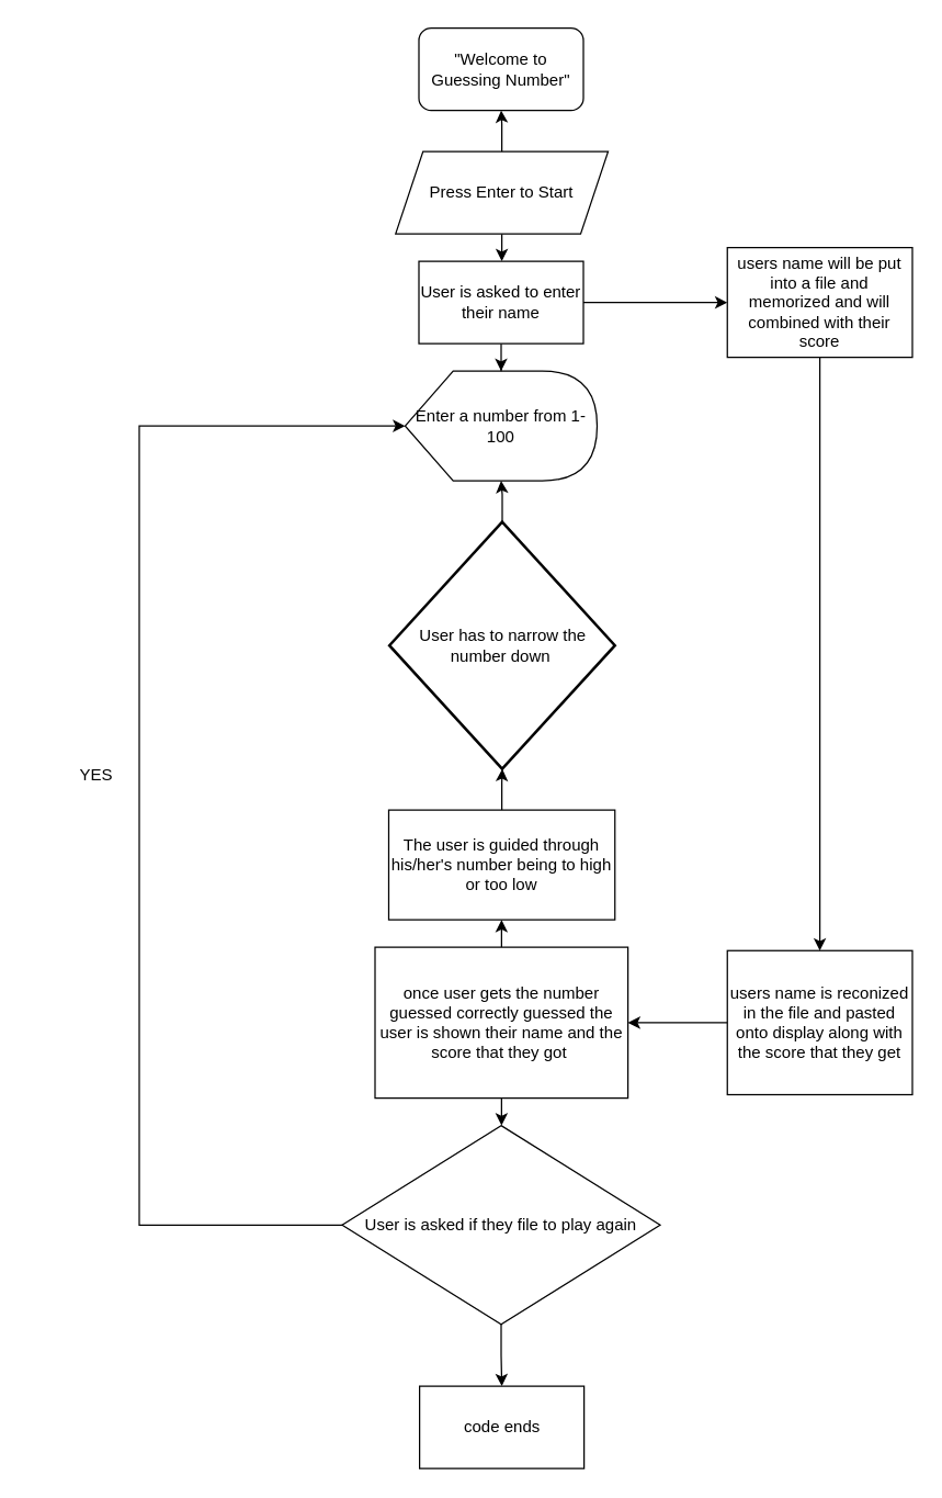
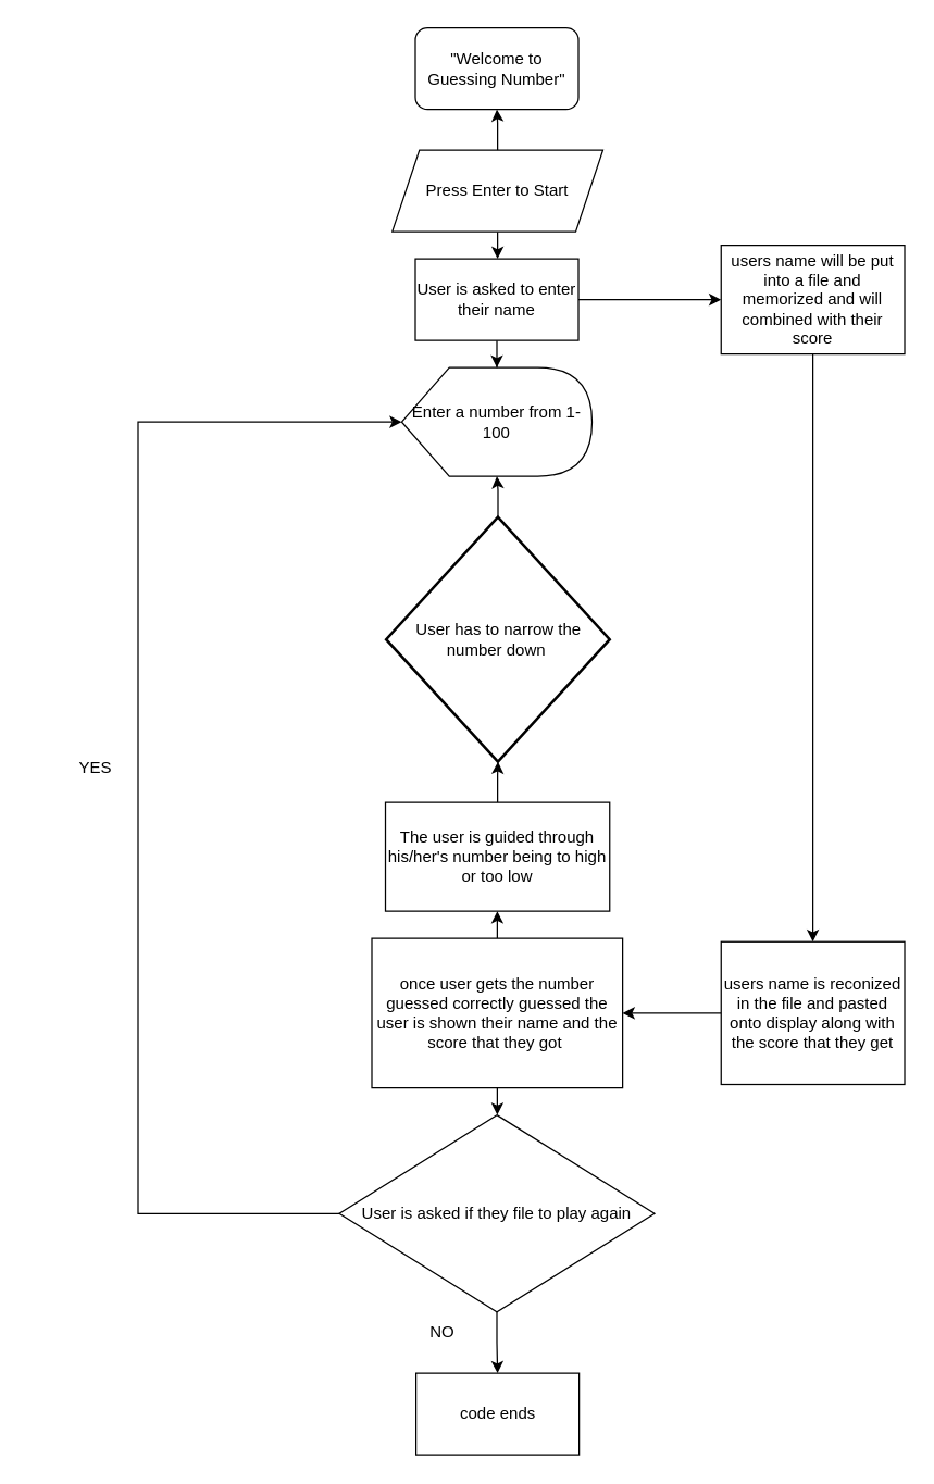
  <mxCell id="0" />
  <mxCell id="1" parent="0" />
  <mxCell id="2" value="&quot;Welcome to Guessing Number&quot;" style="rounded=1;whiteSpace=wrap;html=1;" vertex="1" parent="1"><mxGeometry x="305" y="20" width="120" height="60" as="geometry" /></mxCell>
  <mxCell id="3" value="" style="edgeStyle=orthogonalEdgeStyle;rounded=0;orthogonalLoop=1;jettySize=auto;html=1;" edge="1" parent="1" source="5" target="2"><mxGeometry relative="1" as="geometry" /></mxCell>
  <mxCell id="4" value="" style="edgeStyle=orthogonalEdgeStyle;rounded=0;orthogonalLoop=1;jettySize=auto;html=1;" edge="1" parent="1" source="5" target="16"><mxGeometry relative="1" as="geometry" /></mxCell>
  <mxCell id="5" value="Press Enter to Start" style="shape=parallelogram;perimeter=parallelogramPerimeter;whiteSpace=wrap;html=1;fixedSize=1;" vertex="1" parent="1"><mxGeometry x="288" y="110" width="155" height="60" as="geometry" /></mxCell>
  <mxCell id="6" value="Enter a number from 1-100" style="shape=display;whiteSpace=wrap;html=1;" vertex="1" parent="1"><mxGeometry x="295" y="270" width="140" height="80" as="geometry" /></mxCell>
  <mxCell id="7" value="" style="edgeStyle=orthogonalEdgeStyle;rounded=0;orthogonalLoop=1;jettySize=auto;html=1;" edge="1" parent="1" source="8" target="6"><mxGeometry relative="1" as="geometry" /></mxCell>
  <mxCell id="8" value="User has to narrow the number down&amp;nbsp;" style="strokeWidth=2;html=1;shape=mxgraph.flowchart.decision;whiteSpace=wrap;" vertex="1" parent="1"><mxGeometry x="283.5" y="380" width="164.5" height="180" as="geometry" /></mxCell>
  <mxCell id="9" value="" style="edgeStyle=orthogonalEdgeStyle;rounded=0;orthogonalLoop=1;jettySize=auto;html=1;" edge="1" parent="1" source="10" target="8"><mxGeometry relative="1" as="geometry" /></mxCell>
  <mxCell id="10" value="The user is guided through his/her's number being to high or too low" style="rounded=0;whiteSpace=wrap;html=1;" vertex="1" parent="1"><mxGeometry x="283" y="590" width="165" height="80" as="geometry" /></mxCell>
  <mxCell id="11" value="" style="edgeStyle=orthogonalEdgeStyle;rounded=0;orthogonalLoop=1;jettySize=auto;html=1;" edge="1" parent="1" source="13" target="10"><mxGeometry relative="1" as="geometry" /></mxCell>
  <mxCell id="12" value="" style="edgeStyle=orthogonalEdgeStyle;rounded=0;orthogonalLoop=1;jettySize=auto;html=1;" edge="1" parent="1" source="13" target="23"><mxGeometry relative="1" as="geometry" /></mxCell>
  <mxCell id="13" value="once user gets the number guessed correctly guessed the user is shown their name and the score that they got&amp;nbsp;" style="rounded=0;whiteSpace=wrap;html=1;" vertex="1" parent="1"><mxGeometry x="273" y="690" width="184.5" height="110" as="geometry" /></mxCell>
  <mxCell id="14" value="" style="edgeStyle=orthogonalEdgeStyle;rounded=0;orthogonalLoop=1;jettySize=auto;html=1;" edge="1" parent="1" source="16" target="6"><mxGeometry relative="1" as="geometry" /></mxCell>
  <mxCell id="15" value="" style="edgeStyle=orthogonalEdgeStyle;rounded=0;orthogonalLoop=1;jettySize=auto;html=1;" edge="1" parent="1" source="16" target="18"><mxGeometry relative="1" as="geometry" /></mxCell>
  <mxCell id="16" value="User is asked to enter their name" style="rounded=0;whiteSpace=wrap;html=1;" vertex="1" parent="1"><mxGeometry x="305" y="190" width="120" height="60" as="geometry" /></mxCell>
  <mxCell id="17" value="" style="edgeStyle=orthogonalEdgeStyle;rounded=0;orthogonalLoop=1;jettySize=auto;html=1;" edge="1" parent="1" source="18" target="20"><mxGeometry relative="1" as="geometry" /></mxCell>
  <mxCell id="18" value="users name will be put into a file and memorized and will combined with their score" style="whiteSpace=wrap;html=1;rounded=0;" vertex="1" parent="1"><mxGeometry x="530" y="180" width="135" height="80" as="geometry" /></mxCell>
  <mxCell id="19" value="" style="edgeStyle=orthogonalEdgeStyle;rounded=0;orthogonalLoop=1;jettySize=auto;html=1;" edge="1" parent="1" source="20" target="13"><mxGeometry relative="1" as="geometry" /></mxCell>
  <mxCell id="20" value="users name is reconized in the file and pasted onto display along with the score that they get" style="whiteSpace=wrap;html=1;rounded=0;" vertex="1" parent="1"><mxGeometry x="530" y="692.5" width="135" height="105" as="geometry" /></mxCell>
  <mxCell id="21" value="" style="edgeStyle=orthogonalEdgeStyle;rounded=0;orthogonalLoop=1;jettySize=auto;html=1;entryX=0;entryY=0.5;entryDx=0;entryDy=0;entryPerimeter=0;" edge="1" parent="1" source="23" target="6"><mxGeometry relative="1" as="geometry"><mxPoint x="100" y="310" as="targetPoint" /><Array as="points"><mxPoint x="101" y="893" /><mxPoint x="101" y="310" /></Array></mxGeometry></mxCell>
  <mxCell id="22" value="" style="edgeStyle=orthogonalEdgeStyle;rounded=0;orthogonalLoop=1;jettySize=auto;html=1;" edge="1" parent="1" source="23" target="25"><mxGeometry relative="1" as="geometry" /></mxCell>
  <mxCell id="23" value="User is asked if they file to play again" style="rhombus;whiteSpace=wrap;html=1;rounded=0;" vertex="1" parent="1"><mxGeometry x="249" y="820" width="232" height="145" as="geometry" /></mxCell>
  <mxCell id="24" value="YES" style="text;html=1;align=center;verticalAlign=middle;whiteSpace=wrap;rounded=0;" vertex="1" parent="1"><mxGeometry x="20" y="530" width="100" height="70" as="geometry" /></mxCell>
  <mxCell id="25" value="code ends" style="whiteSpace=wrap;html=1;rounded=0;" vertex="1" parent="1"><mxGeometry x="305.5" y="1010" width="120" height="60" as="geometry" /></mxCell>
+ <mxCell id="26" value="NO" style="text;html=1;align=center;verticalAlign=middle;whiteSpace=wrap;rounded=0;" vertex="1" parent="1"><mxGeometry x="295" y="965" width="60" height="30" as="geometry" /></mxCell>
